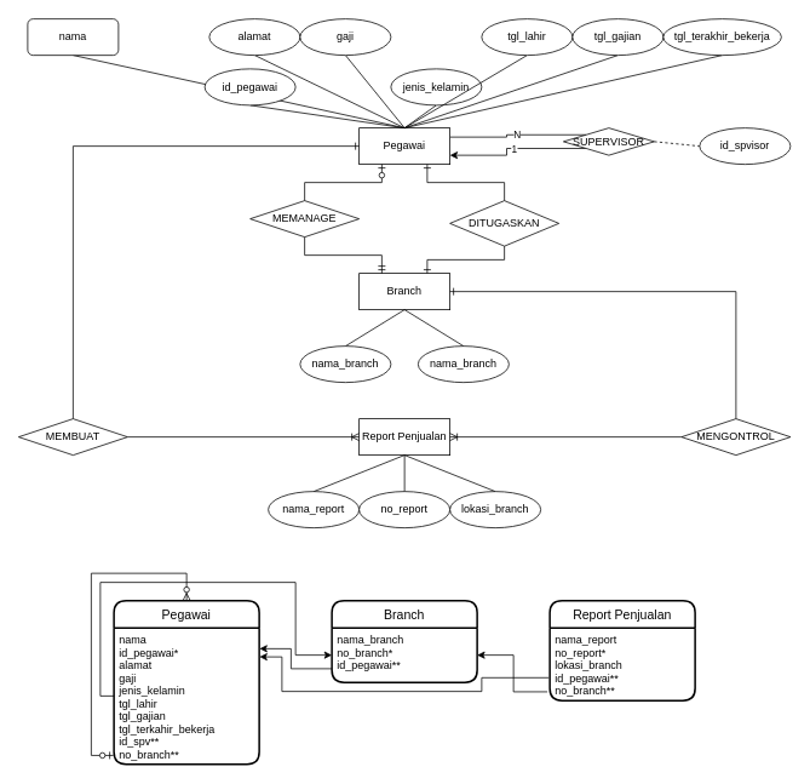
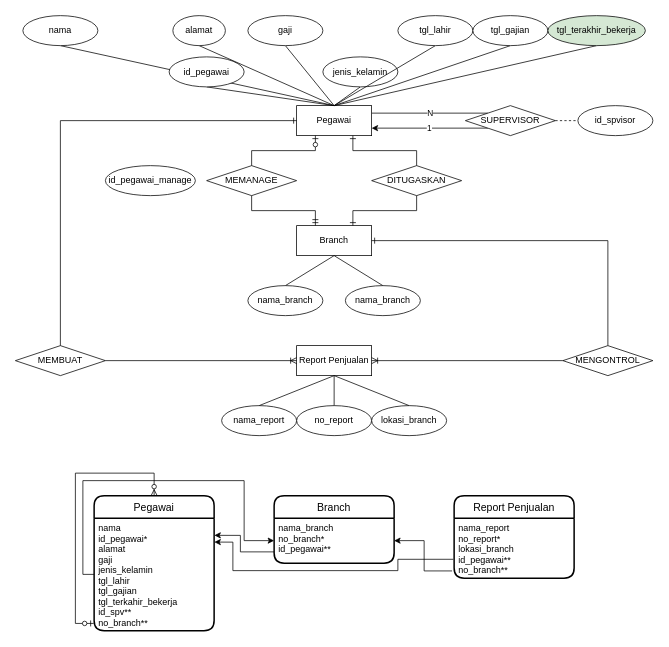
  <mxCell id="0" />
  <mxCell id="1" parent="0" />
  <mxCell id="2" value="N" style="edgeStyle=orthogonalEdgeStyle;rounded=0;orthogonalLoop=1;jettySize=auto;html=1;exitX=1;exitY=0.25;exitDx=0;exitDy=0;entryX=0;entryY=0;entryDx=0;entryDy=0;endArrow=none;endFill=0;" parent="1" source="3" target="34" edge="1"><mxGeometry relative="1" as="geometry" /></mxCell>
  <mxCell id="3" value="Pegawai" style="whiteSpace=wrap;html=1;align=center;" parent="1" vertex="1"><mxGeometry x="395" y="140" width="100" height="40" as="geometry" /></mxCell>
  <mxCell id="4" style="rounded=0;orthogonalLoop=1;jettySize=auto;html=1;exitX=0.5;exitY=1;exitDx=0;exitDy=0;entryX=0.5;entryY=0;entryDx=0;entryDy=0;endArrow=none;endFill=0;" parent="1" source="5" target="3" edge="1"><mxGeometry relative="1" as="geometry" /></mxCell>
- <mxCell id="5" value="nama" style="whiteSpace=wrap;html=1;align=center;rounded=1;" parent="1" vertex="1"><mxGeometry x="30" width="100" height="40" as="geometry" y="20" /></mxCell>
+ <mxCell id="5" value="nama" style="ellipse;whiteSpace=wrap;html=1;align=center;" parent="1" vertex="1"><mxGeometry x="30" width="100" height="40" as="geometry" y="20" /></mxCell>
  <mxCell id="6" style="edgeStyle=none;rounded=0;orthogonalLoop=1;jettySize=auto;html=1;exitX=0.5;exitY=1;exitDx=0;exitDy=0;entryX=0.5;entryY=0;entryDx=0;entryDy=0;endArrow=none;endFill=0;" parent="1" source="7" target="3" edge="1"><mxGeometry relative="1" as="geometry" /></mxCell>
  <mxCell id="7" value="id_pegawai" style="ellipse;whiteSpace=wrap;html=1;align=center;" parent="1" vertex="1"><mxGeometry x="225" y="75" width="100" height="40" as="geometry" /></mxCell>
  <mxCell id="8" style="edgeStyle=none;rounded=0;orthogonalLoop=1;jettySize=auto;html=1;exitX=0.5;exitY=1;exitDx=0;exitDy=0;entryX=0.5;entryY=0;entryDx=0;entryDy=0;endArrow=none;endFill=0;" parent="1" source="9" target="3" edge="1"><mxGeometry relative="1" as="geometry" /></mxCell>
- <mxCell id="9" value="alamat" style="ellipse;whiteSpace=wrap;html=1;align=center;" parent="1" vertex="1"><mxGeometry x="230" width="100" height="40" as="geometry" y="20" /></mxCell>
+ <mxCell id="9" value="alamat" style="ellipse;whiteSpace=wrap;html=1;align=center;" parent="1" vertex="1"><mxGeometry x="230" y="20" width="70" height="40" as="geometry" /></mxCell>
  <mxCell id="10" style="edgeStyle=none;rounded=0;orthogonalLoop=1;jettySize=auto;html=1;exitX=0.5;exitY=1;exitDx=0;exitDy=0;entryX=0.5;entryY=0;entryDx=0;entryDy=0;endArrow=none;endFill=0;" parent="1" source="11" target="3" edge="1"><mxGeometry relative="1" as="geometry" /></mxCell>
  <mxCell id="11" value="gaji" style="ellipse;whiteSpace=wrap;html=1;align=center;" parent="1" vertex="1"><mxGeometry x="330" width="100" height="40" as="geometry" y="20" /></mxCell>
  <mxCell id="12" style="edgeStyle=none;rounded=0;orthogonalLoop=1;jettySize=auto;html=1;exitX=0.5;exitY=1;exitDx=0;exitDy=0;entryX=0.5;entryY=0;entryDx=0;entryDy=0;endArrow=none;endFill=0;" parent="1" source="13" target="3" edge="1"><mxGeometry relative="1" as="geometry" /></mxCell>
  <mxCell id="13" value="jenis_kelamin" style="ellipse;whiteSpace=wrap;html=1;align=center;" parent="1" vertex="1"><mxGeometry x="430" y="75" width="100" height="40" as="geometry" /></mxCell>
  <mxCell id="14" style="edgeStyle=none;rounded=0;orthogonalLoop=1;jettySize=auto;html=1;exitX=0.5;exitY=1;exitDx=0;exitDy=0;entryX=0.5;entryY=0;entryDx=0;entryDy=0;endArrow=none;endFill=0;" parent="1" source="15" target="3" edge="1"><mxGeometry relative="1" as="geometry" /></mxCell>
  <mxCell id="15" value="tgl_lahir" style="ellipse;whiteSpace=wrap;html=1;align=center;" parent="1" vertex="1"><mxGeometry x="530" width="100" height="40" as="geometry" y="20" /></mxCell>
  <mxCell id="16" style="edgeStyle=none;rounded=0;orthogonalLoop=1;jettySize=auto;html=1;exitX=0.5;exitY=1;exitDx=0;exitDy=0;entryX=0.5;entryY=0;entryDx=0;entryDy=0;endArrow=none;endFill=0;" parent="1" source="17" target="3" edge="1"><mxGeometry relative="1" as="geometry" /></mxCell>
  <mxCell id="17" value="tgl_gajian" style="ellipse;whiteSpace=wrap;html=1;align=center;" parent="1" vertex="1"><mxGeometry x="630" width="100" height="40" as="geometry" y="20" /></mxCell>
  <mxCell id="18" style="edgeStyle=none;rounded=0;orthogonalLoop=1;jettySize=auto;html=1;exitX=0.5;exitY=1;exitDx=0;exitDy=0;entryX=0.5;entryY=0;entryDx=0;entryDy=0;endArrow=none;endFill=0;" parent="1" source="19" target="3" edge="1"><mxGeometry relative="1" as="geometry" /></mxCell>
- <mxCell id="19" value="tgl_terakhir_bekerja" style="ellipse;whiteSpace=wrap;html=1;align=center;" parent="1" vertex="1"><mxGeometry x="730" width="130" height="40" as="geometry" y="20" /></mxCell>
+ <mxCell id="19" value="tgl_terakhir_bekerja" style="ellipse;whiteSpace=wrap;html=1;align=center;fillColor=#d5e8d4;" parent="1" vertex="1"><mxGeometry x="730" width="130" height="40" as="geometry" y="20" /></mxCell>
  <mxCell id="20" value="MEMANAGE" style="shape=rhombus;perimeter=rhombusPerimeter;whiteSpace=wrap;html=1;align=center;" parent="1" vertex="1"><mxGeometry x="275" y="220" width="120" height="40" as="geometry" /></mxCell>
- <mxCell id="21" value="DITUGASKAN" style="shape=rhombus;perimeter=rhombusPerimeter;whiteSpace=wrap;html=1;align=center;" parent="1" vertex="1"><mxGeometry x="495" y="220" width="120" height="50" as="geometry" /></mxCell>
+ <mxCell id="21" value="DITUGASKAN" style="shape=rhombus;perimeter=rhombusPerimeter;whiteSpace=wrap;html=1;align=center;" parent="1" vertex="1"><mxGeometry x="495" y="220" width="120" height="40" as="geometry" /></mxCell>
  <mxCell id="22" value="" style="fontSize=12;html=1;endArrow=ERzeroToOne;endFill=1;rounded=0;exitX=0.5;exitY=0;exitDx=0;exitDy=0;entryX=0.25;entryY=1;entryDx=0;entryDy=0;edgeStyle=orthogonalEdgeStyle;" parent="1" source="20" target="3" edge="1"><mxGeometry width="100" height="100" relative="1" as="geometry"><mxPoint x="240" y="210" as="sourcePoint" /><mxPoint x="340" y="110" as="targetPoint" /></mxGeometry></mxCell>
  <mxCell id="23" value="" style="edgeStyle=orthogonalEdgeStyle;fontSize=12;html=1;endArrow=ERone;endFill=1;rounded=0;exitX=0.5;exitY=0;exitDx=0;exitDy=0;entryX=0.75;entryY=1;entryDx=0;entryDy=0;" parent="1" source="21" target="3" edge="1"><mxGeometry width="100" height="100" relative="1" as="geometry"><mxPoint x="390" y="130" as="sourcePoint" /><mxPoint x="490" y="30" as="targetPoint" /></mxGeometry></mxCell>
+ <mxCell id="24" value="id_pegawai_manage" style="ellipse;whiteSpace=wrap;html=1;align=center;" parent="1" vertex="1"><mxGeometry x="140" y="220" width="120" height="40" as="geometry" /></mxCell>
  <mxCell id="25" value="Branch" style="whiteSpace=wrap;html=1;align=center;" parent="1" vertex="1"><mxGeometry x="395" y="300" width="100" height="40" as="geometry" /></mxCell>
  <mxCell id="26" style="rounded=0;orthogonalLoop=1;jettySize=auto;html=1;exitX=0.5;exitY=0;exitDx=0;exitDy=0;entryX=0.5;entryY=1;entryDx=0;entryDy=0;endArrow=none;endFill=0;" parent="1" source="27" target="25" edge="1"><mxGeometry relative="1" as="geometry" /></mxCell>
  <mxCell id="27" value="nama_branch" style="ellipse;whiteSpace=wrap;html=1;align=center;" parent="1" vertex="1"><mxGeometry x="330" y="380" width="100" height="40" as="geometry" /></mxCell>
  <mxCell id="28" style="edgeStyle=none;rounded=0;orthogonalLoop=1;jettySize=auto;html=1;exitX=0.5;exitY=0;exitDx=0;exitDy=0;entryX=0.5;entryY=1;entryDx=0;entryDy=0;endArrow=none;endFill=0;" parent="1" source="29" target="25" edge="1"><mxGeometry relative="1" as="geometry" /></mxCell>
  <mxCell id="29" value="nama_branch" style="ellipse;whiteSpace=wrap;html=1;align=center;" parent="1" vertex="1"><mxGeometry x="460" y="380" width="100" height="40" as="geometry" /></mxCell>
  <mxCell id="30" value="" style="edgeStyle=orthogonalEdgeStyle;fontSize=12;html=1;endArrow=ERone;endFill=1;rounded=0;exitX=0.5;exitY=1;exitDx=0;exitDy=0;entryX=0.75;entryY=0;entryDx=0;entryDy=0;" parent="1" source="21" target="25" edge="1"><mxGeometry width="100" height="100" relative="1" as="geometry"><mxPoint x="610" y="350" as="sourcePoint" /><mxPoint x="550" y="290" as="targetPoint" /></mxGeometry></mxCell>
  <mxCell id="31" value="" style="edgeStyle=orthogonalEdgeStyle;fontSize=12;html=1;endArrow=ERmandOne;rounded=0;exitX=0.5;exitY=1;exitDx=0;exitDy=0;entryX=0.25;entryY=0;entryDx=0;entryDy=0;" parent="1" source="20" target="25" edge="1"><mxGeometry width="100" height="100" relative="1" as="geometry"><mxPoint x="390" y="330" as="sourcePoint" /><mxPoint x="320" y="330" as="targetPoint" /></mxGeometry></mxCell>
  <mxCell id="32" value="1" style="edgeStyle=orthogonalEdgeStyle;rounded=0;orthogonalLoop=1;jettySize=auto;html=1;exitX=0;exitY=1;exitDx=0;exitDy=0;entryX=1;entryY=0.75;entryDx=0;entryDy=0;endArrow=classic;endFill=1;" parent="1" source="34" target="3" edge="1"><mxGeometry relative="1" as="geometry" /></mxCell>
  <mxCell id="33" style="edgeStyle=none;rounded=0;orthogonalLoop=1;jettySize=auto;html=1;exitX=1;exitY=0.5;exitDx=0;exitDy=0;entryX=0;entryY=0.5;entryDx=0;entryDy=0;endArrow=none;endFill=0;dashed=1;" parent="1" source="34" target="51" edge="1"><mxGeometry relative="1" as="geometry" /></mxCell>
- <mxCell id="34" value="SUPERVISOR" style="shape=rhombus;perimeter=rhombusPerimeter;whiteSpace=wrap;html=1;align=center;" parent="1" vertex="1"><mxGeometry x="620" y="140" width="100" height="30" as="geometry" /></mxCell>
+ <mxCell id="34" value="SUPERVISOR" style="shape=rhombus;perimeter=rhombusPerimeter;whiteSpace=wrap;html=1;align=center;" parent="1" vertex="1"><mxGeometry x="620" y="140" width="120" height="40" as="geometry" /></mxCell>
  <mxCell id="35" value="MEMBUAT" style="shape=rhombus;perimeter=rhombusPerimeter;whiteSpace=wrap;html=1;align=center;" parent="1" vertex="1"><mxGeometry y="460" width="120" height="40" as="geometry" x="20" /></mxCell>
  <mxCell id="36" value="" style="edgeStyle=orthogonalEdgeStyle;fontSize=12;html=1;endArrow=ERone;endFill=1;rounded=0;entryX=0;entryY=0.5;entryDx=0;entryDy=0;exitX=0.5;exitY=0;exitDx=0;exitDy=0;" parent="1" source="35" target="3" edge="1"><mxGeometry width="100" height="100" relative="1" as="geometry"><mxPoint x="100" y="420" as="sourcePoint" /><mxPoint x="200" y="320" as="targetPoint" /></mxGeometry></mxCell>
  <mxCell id="37" value="Report Penjualan" style="whiteSpace=wrap;html=1;align=center;" parent="1" vertex="1"><mxGeometry x="395" y="460" width="100" height="40" as="geometry" /></mxCell>
  <mxCell id="38" value="" style="edgeStyle=orthogonalEdgeStyle;fontSize=12;html=1;endArrow=ERoneToMany;rounded=0;exitX=1;exitY=0.5;exitDx=0;exitDy=0;entryX=0;entryY=0.5;entryDx=0;entryDy=0;" parent="1" source="35" target="37" edge="1"><mxGeometry width="100" height="100" relative="1" as="geometry"><mxPoint x="210" y="570" as="sourcePoint" /><mxPoint x="310" y="470" as="targetPoint" /></mxGeometry></mxCell>
  <mxCell id="39" value="MENGONTROL" style="shape=rhombus;perimeter=rhombusPerimeter;whiteSpace=wrap;html=1;align=center;" parent="1" vertex="1"><mxGeometry x="750" y="460" width="120" height="40" as="geometry" /></mxCell>
  <mxCell id="40" value="" style="edgeStyle=orthogonalEdgeStyle;fontSize=12;html=1;endArrow=ERone;endFill=1;rounded=0;entryX=1;entryY=0.5;entryDx=0;entryDy=0;exitX=0.5;exitY=0;exitDx=0;exitDy=0;" parent="1" source="39" target="25" edge="1"><mxGeometry width="100" height="100" relative="1" as="geometry"><mxPoint x="630" y="470" as="sourcePoint" /><mxPoint x="730" y="370" as="targetPoint" /></mxGeometry></mxCell>
  <mxCell id="41" value="" style="edgeStyle=orthogonalEdgeStyle;fontSize=12;html=1;endArrow=ERoneToMany;rounded=0;exitX=0;exitY=0.5;exitDx=0;exitDy=0;entryX=1;entryY=0.5;entryDx=0;entryDy=0;" parent="1" source="39" target="37" edge="1"><mxGeometry width="100" height="100" relative="1" as="geometry"><mxPoint x="150" y="490" as="sourcePoint" /><mxPoint x="405" y="490" as="targetPoint" /></mxGeometry></mxCell>
  <mxCell id="42" style="rounded=0;orthogonalLoop=1;jettySize=auto;html=1;exitX=0.5;exitY=0;exitDx=0;exitDy=0;entryX=0.5;entryY=1;entryDx=0;entryDy=0;endArrow=none;endFill=0;" parent="1" source="43" target="37" edge="1"><mxGeometry relative="1" as="geometry" /></mxCell>
  <mxCell id="43" value="nama_report" style="ellipse;whiteSpace=wrap;html=1;align=center;" parent="1" vertex="1"><mxGeometry x="295" y="540" width="100" height="40" as="geometry" /></mxCell>
  <mxCell id="44" style="edgeStyle=none;rounded=0;orthogonalLoop=1;jettySize=auto;html=1;exitX=0.5;exitY=0;exitDx=0;exitDy=0;entryX=0.5;entryY=1;entryDx=0;entryDy=0;endArrow=none;endFill=0;" parent="1" source="45" target="37" edge="1"><mxGeometry relative="1" as="geometry" /></mxCell>
  <mxCell id="45" value="no_report" style="ellipse;whiteSpace=wrap;html=1;align=center;" parent="1" vertex="1"><mxGeometry x="395" y="540" width="100" height="40" as="geometry" /></mxCell>
  <mxCell id="46" style="edgeStyle=none;rounded=0;orthogonalLoop=1;jettySize=auto;html=1;exitX=0.5;exitY=0;exitDx=0;exitDy=0;entryX=0.5;entryY=1;entryDx=0;entryDy=0;endArrow=none;endFill=0;" parent="1" source="47" target="37" edge="1"><mxGeometry relative="1" as="geometry" /></mxCell>
  <mxCell id="47" value="lokasi_branch" style="ellipse;whiteSpace=wrap;html=1;align=center;" parent="1" vertex="1"><mxGeometry x="495" y="540" width="100" height="40" as="geometry" /></mxCell>
  <mxCell id="48" value="Pegawai" style="swimlane;childLayout=stackLayout;horizontal=1;startSize=30;horizontalStack=0;rounded=1;fontSize=14;fontStyle=0;strokeWidth=2;resizeParent=0;resizeLast=1;shadow=0;dashed=0;align=center;" parent="1" vertex="1"><mxGeometry x="125" y="660" width="160" height="180" as="geometry" /></mxCell>
  <mxCell id="49" value="nama&#10;id_pegawai*&#10;alamat&#10;gaji&#10;jenis_kelamin&#10;tgl_lahir&#10;tgl_gajian&#10;tgl_terkahir_bekerja&#10;id_spv**&#10;no_branch**" style="align=left;strokeColor=none;fillColor=none;spacingLeft=4;fontSize=12;verticalAlign=top;resizable=0;rotatable=0;part=1;" parent="48" vertex="1"><mxGeometry y="30" width="160" height="150" as="geometry" /></mxCell>
  <mxCell id="50" value="" style="edgeStyle=orthogonalEdgeStyle;fontSize=12;html=1;endArrow=ERzeroToMany;startArrow=ERzeroToOne;rounded=0;entryX=0.5;entryY=0;entryDx=0;entryDy=0;exitX=-0.004;exitY=0.936;exitDx=0;exitDy=0;exitPerimeter=0;" parent="48" source="49" target="48" edge="1"><mxGeometry width="100" height="100" relative="1" as="geometry"><mxPoint x="-25" y="170" as="sourcePoint" /><mxPoint x="325" y="190" as="targetPoint" /><Array as="points"><mxPoint x="-25" y="170" /><mxPoint x="-25" y="-30" /><mxPoint x="80" y="-30" /></Array></mxGeometry></mxCell>
  <mxCell id="51" value="id_spvisor" style="ellipse;whiteSpace=wrap;html=1;align=center;" parent="1" vertex="1"><mxGeometry x="770" y="140" width="100" height="40" as="geometry" /></mxCell>
  <mxCell id="52" value="Branch" style="swimlane;childLayout=stackLayout;horizontal=1;startSize=30;horizontalStack=0;rounded=1;fontSize=14;fontStyle=0;strokeWidth=2;resizeParent=0;resizeLast=1;shadow=0;dashed=0;align=center;" parent="1" vertex="1"><mxGeometry x="365" y="660" width="160" height="90" as="geometry" /></mxCell>
  <mxCell id="53" value="nama_branch&#10;no_branch*&#10;id_pegawai**" style="align=left;strokeColor=none;fillColor=none;spacingLeft=4;fontSize=12;verticalAlign=top;resizable=0;rotatable=0;part=1;" parent="52" vertex="1"><mxGeometry y="30" width="160" height="60" as="geometry" /></mxCell>
  <mxCell id="54" value="Report Penjualan" style="swimlane;childLayout=stackLayout;horizontal=1;startSize=30;horizontalStack=0;rounded=1;fontSize=14;fontStyle=0;strokeWidth=2;resizeParent=0;resizeLast=1;shadow=0;dashed=0;align=center;" parent="1" vertex="1"><mxGeometry x="605" y="660" width="160" height="110" as="geometry" /></mxCell>
  <mxCell id="55" value="nama_report&#10;no_report*&#10;lokasi_branch&#10;id_pegawai**&#10;no_branch**" style="align=left;strokeColor=none;fillColor=none;spacingLeft=4;fontSize=12;verticalAlign=top;resizable=0;rotatable=0;part=1;" parent="54" vertex="1"><mxGeometry y="30" width="160" height="80" as="geometry" /></mxCell>
  <mxCell id="56" style="edgeStyle=orthogonalEdgeStyle;rounded=0;orthogonalLoop=1;jettySize=auto;html=1;exitX=0;exitY=0.5;exitDx=0;exitDy=0;entryX=0;entryY=0.5;entryDx=0;entryDy=0;endArrow=classic;endFill=1;" parent="1" source="49" target="53" edge="1"><mxGeometry relative="1" as="geometry"><Array as="points"><mxPoint x="110" y="765" /><mxPoint x="110" y="640" /><mxPoint x="325" y="640" /><mxPoint x="325" y="720" /></Array></mxGeometry></mxCell>
  <mxCell id="57" style="edgeStyle=orthogonalEdgeStyle;rounded=0;orthogonalLoop=1;jettySize=auto;html=1;exitX=-0.017;exitY=0.88;exitDx=0;exitDy=0;entryX=1;entryY=0.5;entryDx=0;entryDy=0;endArrow=classic;endFill=1;exitPerimeter=0;" parent="1" source="55" target="53" edge="1"><mxGeometry relative="1" as="geometry" /></mxCell>
  <mxCell id="58" style="edgeStyle=orthogonalEdgeStyle;rounded=0;orthogonalLoop=1;jettySize=auto;html=1;exitX=-0.007;exitY=0.686;exitDx=0;exitDy=0;entryX=1.002;entryY=0.213;entryDx=0;entryDy=0;entryPerimeter=0;endArrow=classic;endFill=1;exitPerimeter=0;" parent="1" source="55" target="49" edge="1"><mxGeometry relative="1" as="geometry"><Array as="points"><mxPoint x="530" y="745" /><mxPoint x="530" y="760" /><mxPoint x="310" y="760" /><mxPoint x="310" y="722" /></Array></mxGeometry></mxCell>
  <mxCell id="59" style="edgeStyle=orthogonalEdgeStyle;rounded=0;orthogonalLoop=1;jettySize=auto;html=1;exitX=0;exitY=0.75;exitDx=0;exitDy=0;entryX=1.002;entryY=0.153;entryDx=0;entryDy=0;entryPerimeter=0;endArrow=classic;endFill=1;" parent="1" source="53" target="49" edge="1"><mxGeometry relative="1" as="geometry"><Array as="points"><mxPoint x="320" y="735" /><mxPoint x="320" y="713" /></Array></mxGeometry></mxCell>
